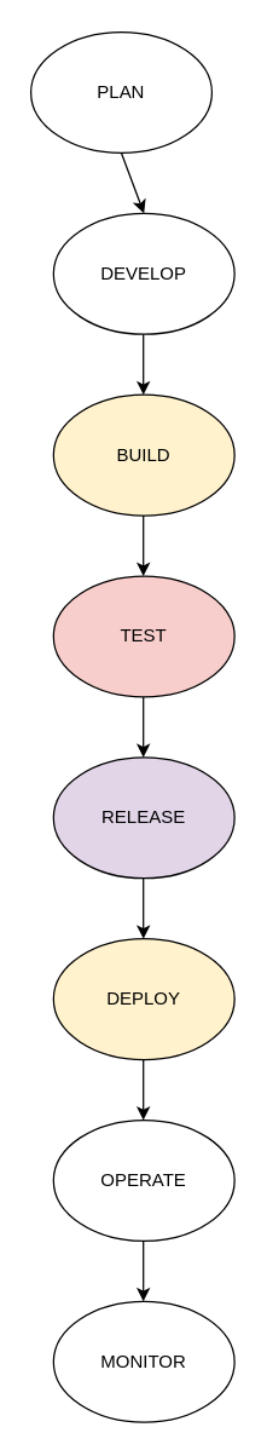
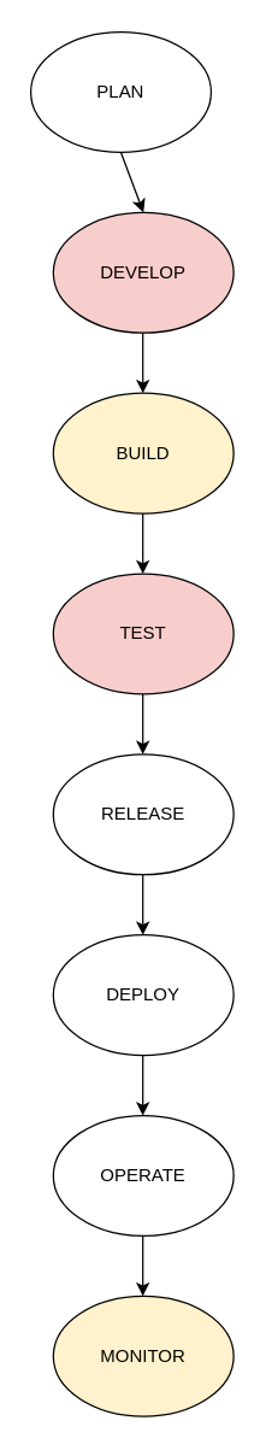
  <mxCell id="0" />
  <mxCell id="1" parent="0" />
  <mxCell id="2" value="TEST" style="ellipse;whiteSpace=wrap;html=1;fillColor=#f8cecc;" vertex="1" parent="1"><mxGeometry x="35" y="380" width="120" height="80" as="geometry" /></mxCell>
- <mxCell id="3" value="DEPLOY" style="ellipse;whiteSpace=wrap;html=1;fillColor=#fff2cc;" vertex="1" parent="1"><mxGeometry x="35" y="620" width="120" height="80" as="geometry" /></mxCell>
+ <mxCell id="3" value="DEPLOY" style="ellipse;whiteSpace=wrap;html=1;" vertex="1" parent="1"><mxGeometry x="35" y="620" width="120" height="80" as="geometry" /></mxCell>
  <mxCell id="4" value="OPERATE" style="ellipse;whiteSpace=wrap;html=1;" vertex="1" parent="1"><mxGeometry x="35" y="740" width="120" height="80" as="geometry" /></mxCell>
- <mxCell id="5" value="MONITOR" style="ellipse;whiteSpace=wrap;html=1;" vertex="1" parent="1"><mxGeometry x="35" y="860" width="120" height="80" as="geometry" /></mxCell>
- <mxCell id="6" value="RELEASE" style="ellipse;whiteSpace=wrap;html=1;fillColor=#e1d5e7;" vertex="1" parent="1"><mxGeometry x="35" y="500" width="120" height="80" as="geometry" /></mxCell>
+ <mxCell id="5" value="MONITOR" style="ellipse;whiteSpace=wrap;html=1;fillColor=#fff2cc;" vertex="1" parent="1"><mxGeometry x="35" y="860" width="120" height="80" as="geometry" /></mxCell>
+ <mxCell id="6" value="RELEASE" style="ellipse;whiteSpace=wrap;html=1;" vertex="1" parent="1"><mxGeometry x="35" y="500" width="120" height="80" as="geometry" /></mxCell>
  <mxCell id="7" value="BUILD" style="ellipse;whiteSpace=wrap;html=1;fillColor=#fff2cc;" vertex="1" parent="1"><mxGeometry x="35" y="260" width="120" height="80" as="geometry" /></mxCell>
  <mxCell id="8" value="PLAN" style="ellipse;whiteSpace=wrap;html=1;" vertex="1" parent="1"><mxGeometry x="20" y="20" width="120" height="80" as="geometry" /></mxCell>
- <mxCell id="9" value="DEVELOP" style="ellipse;whiteSpace=wrap;html=1;" vertex="1" parent="1"><mxGeometry x="35" y="140" width="120" height="80" as="geometry" /></mxCell>
+ <mxCell id="9" value="DEVELOP" style="ellipse;whiteSpace=wrap;html=1;fillColor=#f8cecc;" vertex="1" parent="1"><mxGeometry x="35" y="140" width="120" height="80" as="geometry" /></mxCell>
  <mxCell id="10" value="" style="endArrow=classic;html=1;rounded=0;strokeColor=default;align=center;verticalAlign=middle;fontFamily=Helvetica;fontSize=11;fontColor=default;labelBackgroundColor=default;exitX=0.5;exitY=1;exitDx=0;exitDy=0;exitPerimeter=0;" edge="1" parent="1" source="8"><mxGeometry width="50" height="50" relative="1" as="geometry"><mxPoint x="95" y="110" as="sourcePoint" /><mxPoint x="95" y="140" as="targetPoint" /></mxGeometry></mxCell>
  <mxCell id="11" value="" style="endArrow=classic;html=1;rounded=0;strokeColor=default;align=center;verticalAlign=middle;fontFamily=Helvetica;fontSize=11;fontColor=default;labelBackgroundColor=default;exitX=0.5;exitY=1;exitDx=0;exitDy=0;exitPerimeter=0;" edge="1" parent="1"><mxGeometry width="50" height="50" relative="1" as="geometry"><mxPoint x="94.57" y="340" as="sourcePoint" /><mxPoint x="94.57" y="380" as="targetPoint" /></mxGeometry></mxCell>
  <mxCell id="12" value="" style="endArrow=classic;html=1;rounded=0;strokeColor=default;align=center;verticalAlign=middle;fontFamily=Helvetica;fontSize=11;fontColor=default;labelBackgroundColor=default;exitX=0.5;exitY=1;exitDx=0;exitDy=0;exitPerimeter=0;" edge="1" parent="1"><mxGeometry width="50" height="50" relative="1" as="geometry"><mxPoint x="94.57" y="460" as="sourcePoint" /><mxPoint x="94.57" y="500" as="targetPoint" /></mxGeometry></mxCell>
  <mxCell id="13" value="" style="endArrow=classic;html=1;rounded=0;strokeColor=default;align=center;verticalAlign=middle;fontFamily=Helvetica;fontSize=11;fontColor=default;labelBackgroundColor=default;exitX=0.5;exitY=1;exitDx=0;exitDy=0;exitPerimeter=0;" edge="1" parent="1"><mxGeometry width="50" height="50" relative="1" as="geometry"><mxPoint x="94.57" y="580" as="sourcePoint" /><mxPoint x="94.57" y="620" as="targetPoint" /></mxGeometry></mxCell>
  <mxCell id="14" value="" style="endArrow=classic;html=1;rounded=0;strokeColor=default;align=center;verticalAlign=middle;fontFamily=Helvetica;fontSize=11;fontColor=default;labelBackgroundColor=default;exitX=0.5;exitY=1;exitDx=0;exitDy=0;exitPerimeter=0;" edge="1" parent="1"><mxGeometry width="50" height="50" relative="1" as="geometry"><mxPoint x="94.57" y="220" as="sourcePoint" /><mxPoint x="94.57" y="260" as="targetPoint" /></mxGeometry></mxCell>
  <mxCell id="15" value="" style="endArrow=classic;html=1;rounded=0;strokeColor=default;align=center;verticalAlign=middle;fontFamily=Helvetica;fontSize=11;fontColor=default;labelBackgroundColor=default;exitX=0.5;exitY=1;exitDx=0;exitDy=0;exitPerimeter=0;" edge="1" parent="1"><mxGeometry width="50" height="50" relative="1" as="geometry"><mxPoint x="94.57" y="820" as="sourcePoint" /><mxPoint x="94.57" y="860" as="targetPoint" /></mxGeometry></mxCell>
  <mxCell id="16" value="" style="endArrow=classic;html=1;rounded=0;strokeColor=default;align=center;verticalAlign=middle;fontFamily=Helvetica;fontSize=11;fontColor=default;labelBackgroundColor=default;exitX=0.5;exitY=1;exitDx=0;exitDy=0;exitPerimeter=0;" edge="1" parent="1"><mxGeometry width="50" height="50" relative="1" as="geometry"><mxPoint x="94.57" y="700" as="sourcePoint" /><mxPoint x="94.57" y="740" as="targetPoint" /></mxGeometry></mxCell>
